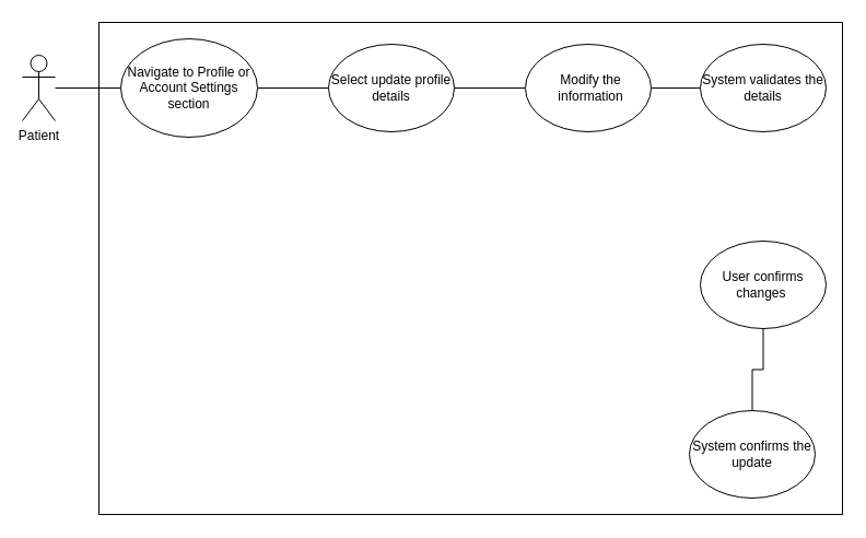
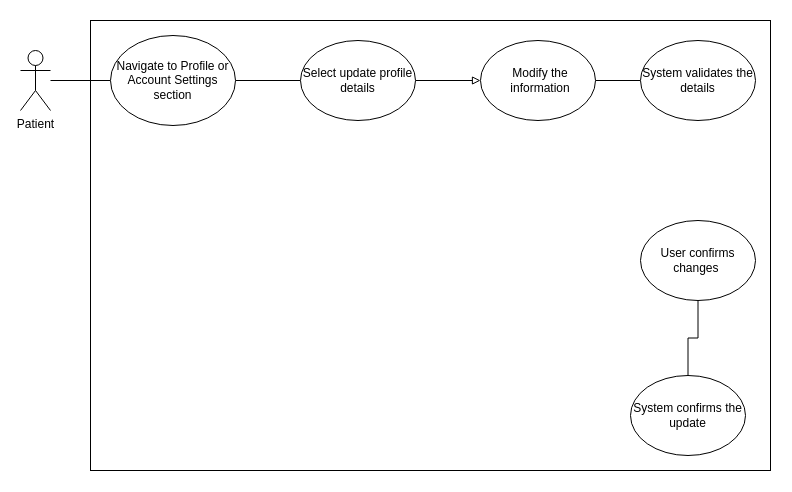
  <mxCell id="0" />
  <mxCell id="1" parent="0" />
  <mxCell id="2" value="" style="rounded=0;whiteSpace=wrap;html=1;" vertex="1" parent="1"><mxGeometry x="90" y="20" width="680" height="450" as="geometry" /></mxCell>
  <mxCell id="3" style="edgeStyle=orthogonalEdgeStyle;rounded=0;orthogonalLoop=1;jettySize=auto;html=1;endArrow=none;endFill=0;" edge="1" parent="1" source="4" target="6"><mxGeometry relative="1" as="geometry" /></mxCell>
  <mxCell id="4" value="Patient&lt;div&gt;&lt;br&gt;&lt;/div&gt;" style="shape=umlActor;verticalLabelPosition=bottom;verticalAlign=top;html=1;outlineConnect=0;" vertex="1" parent="1"><mxGeometry x="20" y="50" width="30" height="60" as="geometry" /></mxCell>
  <mxCell id="5" value="" style="edgeStyle=orthogonalEdgeStyle;rounded=0;orthogonalLoop=1;jettySize=auto;html=1;endArrow=none;endFill=0;" edge="1" parent="1" source="6" target="8"><mxGeometry relative="1" as="geometry" /></mxCell>
  <mxCell id="6" value="&lt;div style=&quot;&quot;&gt;&lt;span style=&quot;background-color: initial;&quot;&gt;Navigate to Profile or Account Settings section&lt;/span&gt;&lt;/div&gt;" style="ellipse;whiteSpace=wrap;html=1;verticalAlign=middle;align=center;" vertex="1" parent="1"><mxGeometry x="110" y="35" width="125" height="90" as="geometry" /></mxCell>
- <mxCell id="7" value="" style="edgeStyle=orthogonalEdgeStyle;rounded=0;orthogonalLoop=1;jettySize=auto;html=1;endArrow=none;endFill=0;" edge="1" parent="1" source="8" target="10"><mxGeometry relative="1" as="geometry" /></mxCell>
+ <mxCell id="7" value="" style="edgeStyle=orthogonalEdgeStyle;rounded=0;orthogonalLoop=1;jettySize=auto;html=1;endArrow=block;endFill=0;" edge="1" parent="1" source="8" target="10"><mxGeometry relative="1" as="geometry" /></mxCell>
  <mxCell id="8" value="Select update profile details" style="ellipse;whiteSpace=wrap;html=1;verticalAlign=middle;" vertex="1" parent="1"><mxGeometry x="300" y="40" width="115" height="80" as="geometry" /></mxCell>
  <mxCell id="9" value="" style="edgeStyle=orthogonalEdgeStyle;rounded=0;orthogonalLoop=1;jettySize=auto;html=1;endArrow=none;endFill=0;" edge="1" parent="1" source="10" target="11"><mxGeometry relative="1" as="geometry" /></mxCell>
  <mxCell id="10" value="Modify the information" style="ellipse;whiteSpace=wrap;html=1;verticalAlign=middle;spacingLeft=5;" vertex="1" parent="1"><mxGeometry x="480" y="40" width="115" height="80" as="geometry" /></mxCell>
  <mxCell id="11" value="System validates the details" style="ellipse;whiteSpace=wrap;html=1;verticalAlign=middle;" vertex="1" parent="1"><mxGeometry x="640" y="40" width="115" height="80" as="geometry" /></mxCell>
  <mxCell id="12" value="" style="edgeStyle=orthogonalEdgeStyle;rounded=0;orthogonalLoop=1;jettySize=auto;html=1;endArrow=none;endFill=0;" edge="1" parent="1" source="13" target="14"><mxGeometry relative="1" as="geometry" /></mxCell>
  <mxCell id="13" value="User confirms changes&amp;nbsp;" style="ellipse;whiteSpace=wrap;html=1;verticalAlign=middle;" vertex="1" parent="1"><mxGeometry x="640" y="220" width="115" height="80" as="geometry" /></mxCell>
  <mxCell id="14" value="System confirms the update" style="ellipse;whiteSpace=wrap;html=1;verticalAlign=middle;" vertex="1" parent="1"><mxGeometry x="630" y="375" width="115" height="80" as="geometry" /></mxCell>
